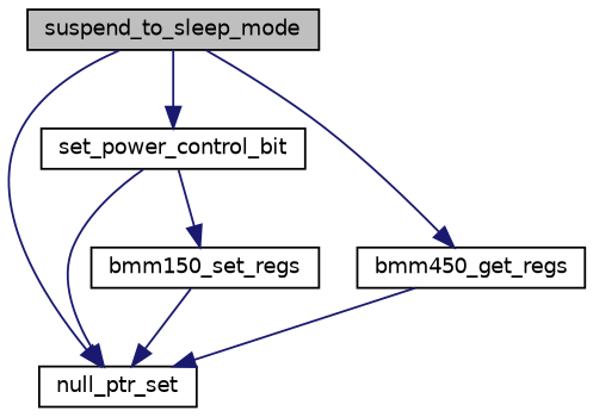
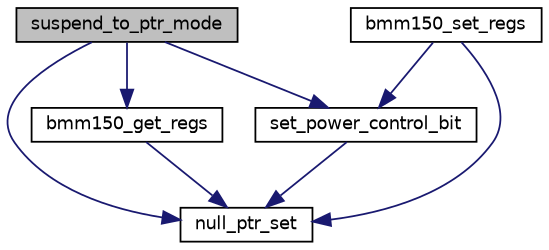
  digraph {
    rankdir=TB
    node [color=black fillcolor=white fontname=Helvetica fontsize=10 shape=record style=filled]
    edge [color=midnightblue fontname=Helvetica fontsize=10 labelfontname=Helvetica labelfontsize=10 style=solid]
-   n1 [fillcolor=grey75 fontcolor=black height=0.2 label=suspend_to_sleep_mode width=0.4]
+   n1 [fillcolor=grey75 fontcolor=black height=0.2 label=suspend_to_ptr_mode width=0.4]
    n2 [height=0.2 label=null_ptr_set width=0.4]
    n3 [height=0.2 label=set_power_control_bit width=0.4]
-   n4 [height=0.2 label=bmm450_get_regs width=0.4]
+   n4 [height=0.2 label=bmm150_get_regs width=0.4]
    n5 [height=0.2 label=bmm150_set_regs width=0.4]
    n1 -> n2
    n1 -> n3
    n1 -> n4
    n3 -> n2
-   n3 -> n5
+   n5 -> n3
    n4 -> n2
    n5 -> n2
  }
